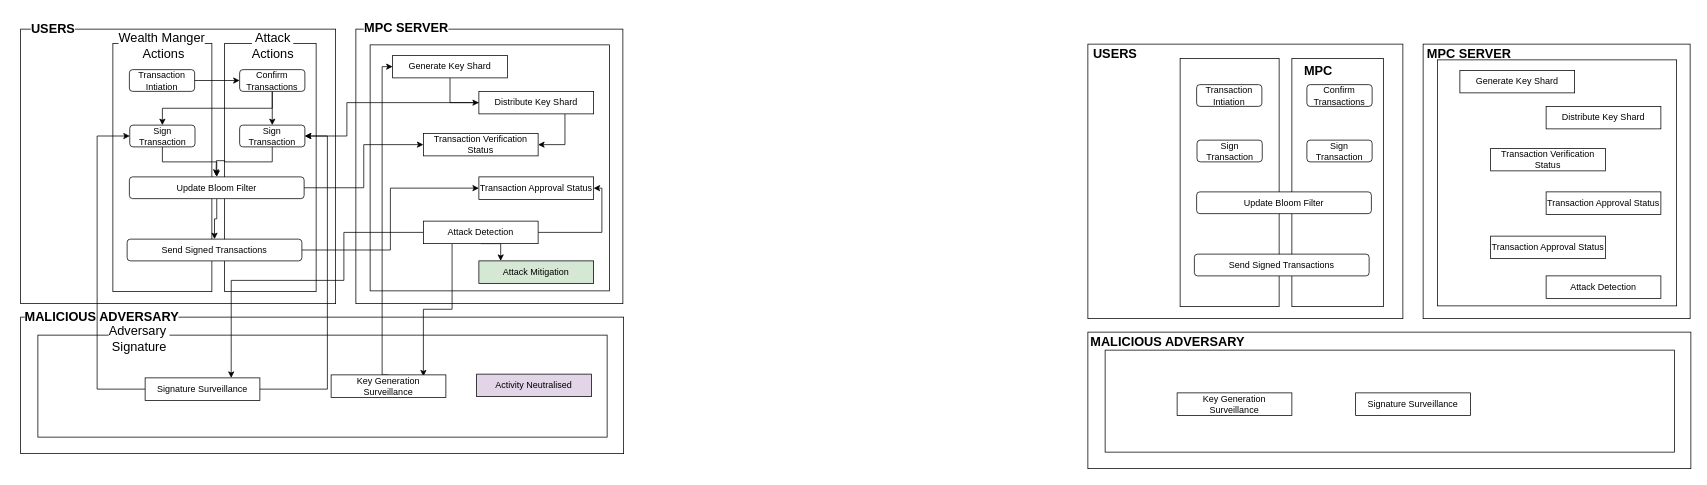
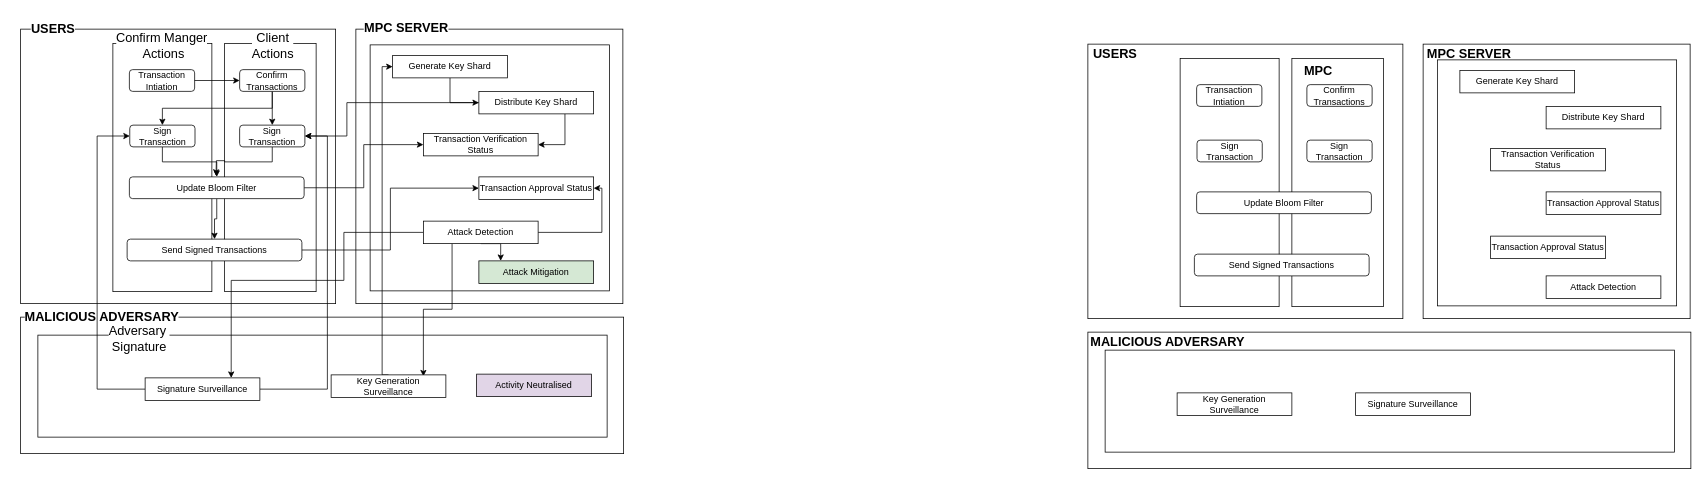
  <mxCell id="0" />
  <mxCell id="1" parent="0" />
  <mxCell id="2" value="" style="rounded=0;whiteSpace=wrap;html=1;" vertex="1" parent="1"><mxGeometry x="27" y="38" width="420" height="366" as="geometry" /></mxCell>
  <mxCell id="3" value="" style="rounded=0;whiteSpace=wrap;html=1;" vertex="1" parent="1"><mxGeometry x="474" y="38" width="356" height="366" as="geometry" /></mxCell>
  <mxCell id="4" value="" style="rounded=0;whiteSpace=wrap;html=1;" vertex="1" parent="1"><mxGeometry x="150" y="57" width="132" height="331" as="geometry" /></mxCell>
  <mxCell id="5" value="" style="rounded=0;whiteSpace=wrap;html=1;" vertex="1" parent="1"><mxGeometry x="493" y="59" width="319" height="328" as="geometry" /></mxCell>
  <mxCell id="6" value="" style="rounded=0;whiteSpace=wrap;html=1;" vertex="1" parent="1"><mxGeometry x="27" y="422" width="804" height="182" as="geometry" /></mxCell>
  <mxCell id="7" value="Transaction&lt;br style=&quot;border-color: var(--border-color);&quot;&gt;Intiation" style="rounded=1;whiteSpace=wrap;html=1;" vertex="1" parent="1"><mxGeometry x="172" y="92" width="87" height="29" as="geometry" /></mxCell>
  <mxCell id="8" value="Transaction Approval Status" style="rounded=0;whiteSpace=wrap;html=1;" vertex="1" parent="1"><mxGeometry x="638" y="235" width="153" height="30" as="geometry" /></mxCell>
  <mxCell id="9" value="&lt;b style=&quot;font-size: 17px;&quot;&gt;USERS&lt;/b&gt;" style="text;html=1;align=center;verticalAlign=middle;resizable=0;points=[];autosize=1;strokeColor=none;fillColor=none;fontSize=17;labelBackgroundColor=default;" vertex="1" parent="1"><mxGeometry x="31" y="22" width="78" height="33" as="geometry" /></mxCell>
  <mxCell id="10" value="&lt;b style=&quot;font-size: 17px;&quot;&gt;MPC SERVER&lt;/b&gt;" style="text;html=1;align=center;verticalAlign=middle;resizable=0;points=[];autosize=1;strokeColor=none;fillColor=none;fontSize=17;labelBackgroundColor=#FFFFFF;" vertex="1" parent="1"><mxGeometry x="474" y="20" width="133" height="33" as="geometry" /></mxCell>
  <mxCell id="11" value="" style="rounded=0;whiteSpace=wrap;html=1;" vertex="1" parent="1"><mxGeometry x="299" y="57" width="122" height="331" as="geometry" /></mxCell>
  <mxCell id="12" value="&lt;b style=&quot;font-size: 17px;&quot;&gt;MALICIOUS ADVERSARY&lt;/b&gt;" style="text;html=1;align=center;verticalAlign=middle;resizable=0;points=[];autosize=1;strokeColor=none;fillColor=none;fontSize=17;labelBackgroundColor=default;" vertex="1" parent="1"><mxGeometry x="20" y="406" width="229" height="33" as="geometry" /></mxCell>
  <mxCell id="13" value="" style="rounded=0;whiteSpace=wrap;html=1;" vertex="1" parent="1"><mxGeometry x="50" y="446" width="759" height="136" as="geometry" /></mxCell>
  <mxCell id="14" style="edgeStyle=orthogonalEdgeStyle;rounded=0;orthogonalLoop=1;jettySize=auto;html=1;exitX=0.5;exitY=1;exitDx=0;exitDy=0;entryX=0.5;entryY=0;entryDx=0;entryDy=0;" edge="1" parent="1" source="16" target="36"><mxGeometry relative="1" as="geometry" /></mxCell>
  <mxCell id="15" style="edgeStyle=orthogonalEdgeStyle;rounded=0;orthogonalLoop=1;jettySize=auto;html=1;exitX=0.5;exitY=1;exitDx=0;exitDy=0;entryX=0.5;entryY=0;entryDx=0;entryDy=0;" edge="1" parent="1" source="16" target="34"><mxGeometry relative="1" as="geometry" /></mxCell>
  <mxCell id="16" value="Confirm Transactions" style="rounded=1;whiteSpace=wrap;html=1;" vertex="1" parent="1"><mxGeometry x="319" y="92" width="87" height="29" as="geometry" /></mxCell>
  <mxCell id="17" style="edgeStyle=orthogonalEdgeStyle;rounded=0;orthogonalLoop=1;jettySize=auto;html=1;exitX=0.5;exitY=1;exitDx=0;exitDy=0;entryX=0;entryY=0.5;entryDx=0;entryDy=0;" edge="1" parent="1" source="18" target="21"><mxGeometry relative="1" as="geometry" /></mxCell>
  <mxCell id="18" value="Generate Key Shard" style="rounded=0;whiteSpace=wrap;html=1;" vertex="1" parent="1"><mxGeometry x="523" y="73" width="153" height="30" as="geometry" /></mxCell>
  <mxCell id="19" style="edgeStyle=orthogonalEdgeStyle;rounded=0;orthogonalLoop=1;jettySize=auto;html=1;exitX=0;exitY=0.5;exitDx=0;exitDy=0;entryX=1;entryY=0.5;entryDx=0;entryDy=0;" edge="1" parent="1" source="21" target="36"><mxGeometry relative="1" as="geometry"><Array as="points"><mxPoint x="462" y="136" /><mxPoint x="462" y="181" /></Array></mxGeometry></mxCell>
  <mxCell id="20" style="edgeStyle=orthogonalEdgeStyle;rounded=0;orthogonalLoop=1;jettySize=auto;html=1;exitX=0.75;exitY=1;exitDx=0;exitDy=0;entryX=1;entryY=0.5;entryDx=0;entryDy=0;" edge="1" parent="1" source="21" target="22"><mxGeometry relative="1" as="geometry" /></mxCell>
  <mxCell id="21" value="Distribute Key Shard" style="rounded=0;whiteSpace=wrap;html=1;" vertex="1" parent="1"><mxGeometry x="638" y="121" width="153" height="30" as="geometry" /></mxCell>
  <mxCell id="22" value="Transaction Verification Status" style="rounded=0;whiteSpace=wrap;html=1;" vertex="1" parent="1"><mxGeometry x="564" y="177" width="153" height="30" as="geometry" /></mxCell>
  <mxCell id="23" style="edgeStyle=orthogonalEdgeStyle;rounded=0;orthogonalLoop=1;jettySize=auto;html=1;exitX=0.25;exitY=1;exitDx=0;exitDy=0;entryX=0.804;entryY=0.067;entryDx=0;entryDy=0;entryPerimeter=0;" edge="1" parent="1" source="27" target="32"><mxGeometry relative="1" as="geometry" /></mxCell>
  <mxCell id="24" style="edgeStyle=orthogonalEdgeStyle;rounded=0;orthogonalLoop=1;jettySize=auto;html=1;exitX=0;exitY=0.5;exitDx=0;exitDy=0;entryX=0.75;entryY=0;entryDx=0;entryDy=0;" edge="1" parent="1" source="27" target="30"><mxGeometry relative="1" as="geometry"><Array as="points"><mxPoint x="458" y="309" /><mxPoint x="458" y="373" /><mxPoint x="308" y="373" /></Array></mxGeometry></mxCell>
  <mxCell id="25" style="edgeStyle=orthogonalEdgeStyle;rounded=0;orthogonalLoop=1;jettySize=auto;html=1;exitX=0.5;exitY=1;exitDx=0;exitDy=0;entryX=0.19;entryY=0;entryDx=0;entryDy=0;entryPerimeter=0;" edge="1" parent="1" source="27" target="42"><mxGeometry relative="1" as="geometry" /></mxCell>
  <mxCell id="26" style="edgeStyle=orthogonalEdgeStyle;rounded=0;orthogonalLoop=1;jettySize=auto;html=1;exitX=1;exitY=0.5;exitDx=0;exitDy=0;entryX=1;entryY=0.5;entryDx=0;entryDy=0;" edge="1" parent="1" source="27" target="8"><mxGeometry relative="1" as="geometry"><Array as="points"><mxPoint x="802" y="309" /><mxPoint x="802" y="250" /></Array></mxGeometry></mxCell>
  <mxCell id="27" value="Attack Detection" style="rounded=0;whiteSpace=wrap;html=1;" vertex="1" parent="1"><mxGeometry x="564" y="294" width="153" height="30" as="geometry" /></mxCell>
  <mxCell id="28" style="edgeStyle=orthogonalEdgeStyle;rounded=0;orthogonalLoop=1;jettySize=auto;html=1;exitX=1;exitY=0.5;exitDx=0;exitDy=0;entryX=1;entryY=0.5;entryDx=0;entryDy=0;" edge="1" parent="1" source="30" target="36"><mxGeometry relative="1" as="geometry"><Array as="points"><mxPoint x="436" y="518" /><mxPoint x="436" y="181" /></Array></mxGeometry></mxCell>
  <mxCell id="29" style="edgeStyle=orthogonalEdgeStyle;rounded=0;orthogonalLoop=1;jettySize=auto;html=1;exitX=0;exitY=0.5;exitDx=0;exitDy=0;entryX=0;entryY=0.5;entryDx=0;entryDy=0;" edge="1" parent="1" source="30" target="34"><mxGeometry relative="1" as="geometry"><Array as="points"><mxPoint x="129" y="518" /><mxPoint x="129" y="181" /></Array></mxGeometry></mxCell>
  <mxCell id="30" value="Signature Surveillance" style="rounded=0;whiteSpace=wrap;html=1;" vertex="1" parent="1"><mxGeometry x="193" y="503" width="153" height="30" as="geometry" /></mxCell>
  <mxCell id="31" style="edgeStyle=orthogonalEdgeStyle;rounded=0;orthogonalLoop=1;jettySize=auto;html=1;exitX=0.5;exitY=0;exitDx=0;exitDy=0;entryX=0;entryY=0.5;entryDx=0;entryDy=0;" edge="1" parent="1" source="32" target="18"><mxGeometry relative="1" as="geometry"><Array as="points"><mxPoint x="509" y="88" /></Array></mxGeometry></mxCell>
  <mxCell id="32" value="Key Generation Surveillance" style="rounded=0;whiteSpace=wrap;html=1;" vertex="1" parent="1"><mxGeometry x="441" y="499" width="153" height="30" as="geometry" /></mxCell>
  <mxCell id="33" style="edgeStyle=orthogonalEdgeStyle;rounded=0;orthogonalLoop=1;jettySize=auto;html=1;exitX=0.5;exitY=1;exitDx=0;exitDy=0;entryX=0.5;entryY=0;entryDx=0;entryDy=0;" edge="1" parent="1" source="34" target="39"><mxGeometry relative="1" as="geometry" /></mxCell>
  <mxCell id="34" value="Sign Transaction" style="rounded=1;whiteSpace=wrap;html=1;" vertex="1" parent="1"><mxGeometry x="172.5" y="166" width="87" height="29" as="geometry" /></mxCell>
  <mxCell id="35" style="edgeStyle=orthogonalEdgeStyle;rounded=0;orthogonalLoop=1;jettySize=auto;html=1;exitX=0.5;exitY=1;exitDx=0;exitDy=0;" edge="1" parent="1" source="36"><mxGeometry relative="1" as="geometry"><mxPoint x="287.477" y="233.425" as="targetPoint" /></mxGeometry></mxCell>
  <mxCell id="36" value="Sign Transaction" style="rounded=1;whiteSpace=wrap;html=1;" vertex="1" parent="1"><mxGeometry x="319" y="166" width="87" height="29" as="geometry" /></mxCell>
  <mxCell id="37" style="edgeStyle=orthogonalEdgeStyle;rounded=0;orthogonalLoop=1;jettySize=auto;html=1;exitX=0.5;exitY=1;exitDx=0;exitDy=0;entryX=0.5;entryY=0;entryDx=0;entryDy=0;" edge="1" parent="1" source="39" target="41"><mxGeometry relative="1" as="geometry" /></mxCell>
  <mxCell id="38" style="edgeStyle=orthogonalEdgeStyle;rounded=0;orthogonalLoop=1;jettySize=auto;html=1;exitX=1;exitY=0.5;exitDx=0;exitDy=0;entryX=0;entryY=0.5;entryDx=0;entryDy=0;" edge="1" parent="1" source="39" target="22"><mxGeometry relative="1" as="geometry" /></mxCell>
  <mxCell id="39" value="Update Bloom Filter" style="rounded=1;whiteSpace=wrap;html=1;" vertex="1" parent="1"><mxGeometry x="172" y="235" width="233" height="29" as="geometry" /></mxCell>
  <mxCell id="40" style="edgeStyle=orthogonalEdgeStyle;rounded=0;orthogonalLoop=1;jettySize=auto;html=1;exitX=1;exitY=0.5;exitDx=0;exitDy=0;entryX=0;entryY=0.5;entryDx=0;entryDy=0;" edge="1" parent="1" source="41" target="8"><mxGeometry relative="1" as="geometry" /></mxCell>
  <mxCell id="41" value="Send Signed Transactions" style="rounded=1;whiteSpace=wrap;html=1;" vertex="1" parent="1"><mxGeometry x="169" y="318" width="233" height="29" as="geometry" /></mxCell>
  <mxCell id="42" value="Attack Mitigation" style="rounded=0;whiteSpace=wrap;html=1;fillColor=#d5e8d4;" vertex="1" parent="1"><mxGeometry x="638" y="347" width="153" height="30" as="geometry" /></mxCell>
  <mxCell id="43" value="" style="rounded=0;whiteSpace=wrap;html=1;" vertex="1" parent="1"><mxGeometry x="1450" y="58" width="420" height="366" as="geometry" /></mxCell>
  <mxCell id="44" value="" style="rounded=0;whiteSpace=wrap;html=1;" vertex="1" parent="1"><mxGeometry x="1897" y="58" width="356" height="366" as="geometry" /></mxCell>
  <mxCell id="45" value="" style="rounded=0;whiteSpace=wrap;html=1;" vertex="1" parent="1"><mxGeometry x="1573" y="77" width="132" height="331" as="geometry" /></mxCell>
  <mxCell id="46" value="" style="rounded=0;whiteSpace=wrap;html=1;" vertex="1" parent="1"><mxGeometry x="1916" y="79" width="319" height="328" as="geometry" /></mxCell>
  <mxCell id="47" value="" style="rounded=0;whiteSpace=wrap;html=1;" vertex="1" parent="1"><mxGeometry x="1450" y="442" width="804" height="182" as="geometry" /></mxCell>
  <mxCell id="48" value="Transaction&lt;br style=&quot;border-color: var(--border-color);&quot;&gt;Intiation" style="rounded=1;whiteSpace=wrap;html=1;" vertex="1" parent="1"><mxGeometry x="1595" y="112" width="87" height="29" as="geometry" /></mxCell>
  <mxCell id="49" value="Transaction Approval Status" style="rounded=0;whiteSpace=wrap;html=1;" vertex="1" parent="1"><mxGeometry x="2061" y="255" width="153" height="30" as="geometry" /></mxCell>
  <mxCell id="50" value="&lt;b style=&quot;font-size: 17px;&quot;&gt;USERS&lt;/b&gt;" style="text;html=1;align=center;verticalAlign=middle;resizable=0;points=[];autosize=1;strokeColor=none;fillColor=none;fontSize=17;" vertex="1" parent="1"><mxGeometry x="1447" y="55" width="78" height="33" as="geometry" /></mxCell>
  <mxCell id="51" value="&lt;b style=&quot;font-size: 17px;&quot;&gt;MPC SERVER&lt;/b&gt;" style="text;html=1;align=center;verticalAlign=middle;resizable=0;points=[];autosize=1;strokeColor=none;fillColor=none;fontSize=17;" vertex="1" parent="1"><mxGeometry x="1891" y="55" width="133" height="33" as="geometry" /></mxCell>
  <mxCell id="52" value="" style="rounded=0;whiteSpace=wrap;html=1;" vertex="1" parent="1"><mxGeometry x="1722" y="77" width="122" height="331" as="geometry" /></mxCell>
  <mxCell id="53" value="&lt;b style=&quot;font-size: 17px;&quot;&gt;MALICIOUS ADVERSARY&lt;/b&gt;" style="text;html=1;align=center;verticalAlign=middle;resizable=0;points=[];autosize=1;strokeColor=none;fillColor=none;fontSize=17;" vertex="1" parent="1"><mxGeometry x="1441" y="439" width="229" height="33" as="geometry" /></mxCell>
  <mxCell id="54" value="" style="rounded=0;whiteSpace=wrap;html=1;" vertex="1" parent="1"><mxGeometry x="1473" y="466" width="759" height="136" as="geometry" /></mxCell>
  <mxCell id="55" value="Confirm Transactions" style="rounded=1;whiteSpace=wrap;html=1;" vertex="1" parent="1"><mxGeometry x="1742" y="112" width="87" height="29" as="geometry" /></mxCell>
  <mxCell id="56" value="&lt;b style=&quot;font-size: 17px;&quot;&gt;MPC&lt;/b&gt;" style="text;html=1;align=center;verticalAlign=middle;resizable=0;points=[];autosize=1;strokeColor=none;fillColor=none;fontSize=17;" vertex="1" parent="1"><mxGeometry x="1716" y="77" width="81" height="33" as="geometry" /></mxCell>
  <mxCell id="57" value="Generate Key Shard" style="rounded=0;whiteSpace=wrap;html=1;" vertex="1" parent="1"><mxGeometry x="1946" y="93" width="153" height="30" as="geometry" /></mxCell>
  <mxCell id="58" value="Distribute Key Shard" style="rounded=0;whiteSpace=wrap;html=1;" vertex="1" parent="1"><mxGeometry x="2061" y="141" width="153" height="30" as="geometry" /></mxCell>
  <mxCell id="59" value="Transaction Verification Status" style="rounded=0;whiteSpace=wrap;html=1;" vertex="1" parent="1"><mxGeometry x="1987" y="197" width="153" height="30" as="geometry" /></mxCell>
  <mxCell id="60" value="Transaction Approval Status" style="rounded=0;whiteSpace=wrap;html=1;" vertex="1" parent="1"><mxGeometry x="1987" y="314" width="153" height="30" as="geometry" /></mxCell>
  <mxCell id="61" value="Key Generation Surveillance" style="rounded=0;whiteSpace=wrap;html=1;" vertex="1" parent="1"><mxGeometry x="1569" y="523" width="153" height="30" as="geometry" /></mxCell>
  <mxCell id="62" value="Signature Surveillance" style="rounded=0;whiteSpace=wrap;html=1;" vertex="1" parent="1"><mxGeometry x="1807" y="523" width="153" height="30" as="geometry" /></mxCell>
  <mxCell id="63" value="Sign Transaction" style="rounded=1;whiteSpace=wrap;html=1;" vertex="1" parent="1"><mxGeometry x="1595.5" y="186" width="87" height="29" as="geometry" /></mxCell>
  <mxCell id="64" value="Sign Transaction" style="rounded=1;whiteSpace=wrap;html=1;" vertex="1" parent="1"><mxGeometry x="1742" y="186" width="87" height="29" as="geometry" /></mxCell>
  <mxCell id="65" value="Update Bloom Filter" style="rounded=1;whiteSpace=wrap;html=1;" vertex="1" parent="1"><mxGeometry x="1595" y="255" width="233" height="29" as="geometry" /></mxCell>
  <mxCell id="66" value="Send Signed Transactions" style="rounded=1;whiteSpace=wrap;html=1;" vertex="1" parent="1"><mxGeometry x="1592" y="338" width="233" height="29" as="geometry" /></mxCell>
  <mxCell id="67" value="Attack Detection" style="rounded=0;whiteSpace=wrap;html=1;" vertex="1" parent="1"><mxGeometry x="2061" y="367" width="153" height="30" as="geometry" /></mxCell>
  <mxCell id="68" value="Activity Neutralised" style="rounded=0;whiteSpace=wrap;html=1;fillColor=#e1d5e7;" vertex="1" parent="1"><mxGeometry x="635" y="498" width="153" height="30" as="geometry" /></mxCell>
  <mxCell id="69" style="edgeStyle=orthogonalEdgeStyle;rounded=0;orthogonalLoop=1;jettySize=auto;html=1;exitX=1;exitY=0.5;exitDx=0;exitDy=0;entryX=0;entryY=0.5;entryDx=0;entryDy=0;" edge="1" parent="1" source="7" target="16"><mxGeometry relative="1" as="geometry" /></mxCell>
- <mxCell id="70" value="&lt;span style=&quot;font-size: 17px;&quot;&gt;Attack &lt;br&gt;Actions&lt;/span&gt;" style="text;html=1;align=center;verticalAlign=middle;resizable=0;points=[];autosize=1;strokeColor=none;fillColor=none;fontSize=17;labelBackgroundColor=default;" vertex="1" parent="1"><mxGeometry x="325" y="34" width="75" height="54" as="geometry" /></mxCell>
- <mxCell id="71" value="&lt;span style=&quot;font-size: 17px;&quot;&gt;Wealth Manger&lt;br&gt;&amp;nbsp;Actions&lt;/span&gt;" style="text;html=1;align=center;verticalAlign=middle;resizable=0;points=[];autosize=1;strokeColor=none;fillColor=none;fontSize=17;labelBackgroundColor=default;" vertex="1" parent="1"><mxGeometry x="147" y="34" width="135" height="54" as="geometry" /></mxCell>
+ <mxCell id="70" value="&lt;span style=&quot;font-size: 17px;&quot;&gt;Client &lt;br&gt;Actions&lt;/span&gt;" style="text;html=1;align=center;verticalAlign=middle;resizable=0;points=[];autosize=1;strokeColor=none;fillColor=none;fontSize=17;labelBackgroundColor=default;" vertex="1" parent="1"><mxGeometry x="325" y="34" width="75" height="54" as="geometry" /></mxCell>
+ <mxCell id="71" value="&lt;span style=&quot;font-size: 17px;&quot;&gt;Confirm Manger&lt;br&gt;&amp;nbsp;Actions&lt;/span&gt;" style="text;html=1;align=center;verticalAlign=middle;resizable=0;points=[];autosize=1;strokeColor=none;fillColor=none;fontSize=17;labelBackgroundColor=default;" vertex="1" parent="1"><mxGeometry x="147" y="34" width="135" height="54" as="geometry" /></mxCell>
  <mxCell id="72" value="&lt;span style=&quot;font-size: 17px;&quot;&gt;Adversary&amp;nbsp;&lt;br&gt;Signature&lt;/span&gt;" style="text;html=1;align=center;verticalAlign=middle;resizable=0;points=[];autosize=1;strokeColor=none;fillColor=none;fontSize=17;labelBackgroundColor=default;" vertex="1" parent="1"><mxGeometry x="134" y="424" width="101" height="54" as="geometry" /></mxCell>
